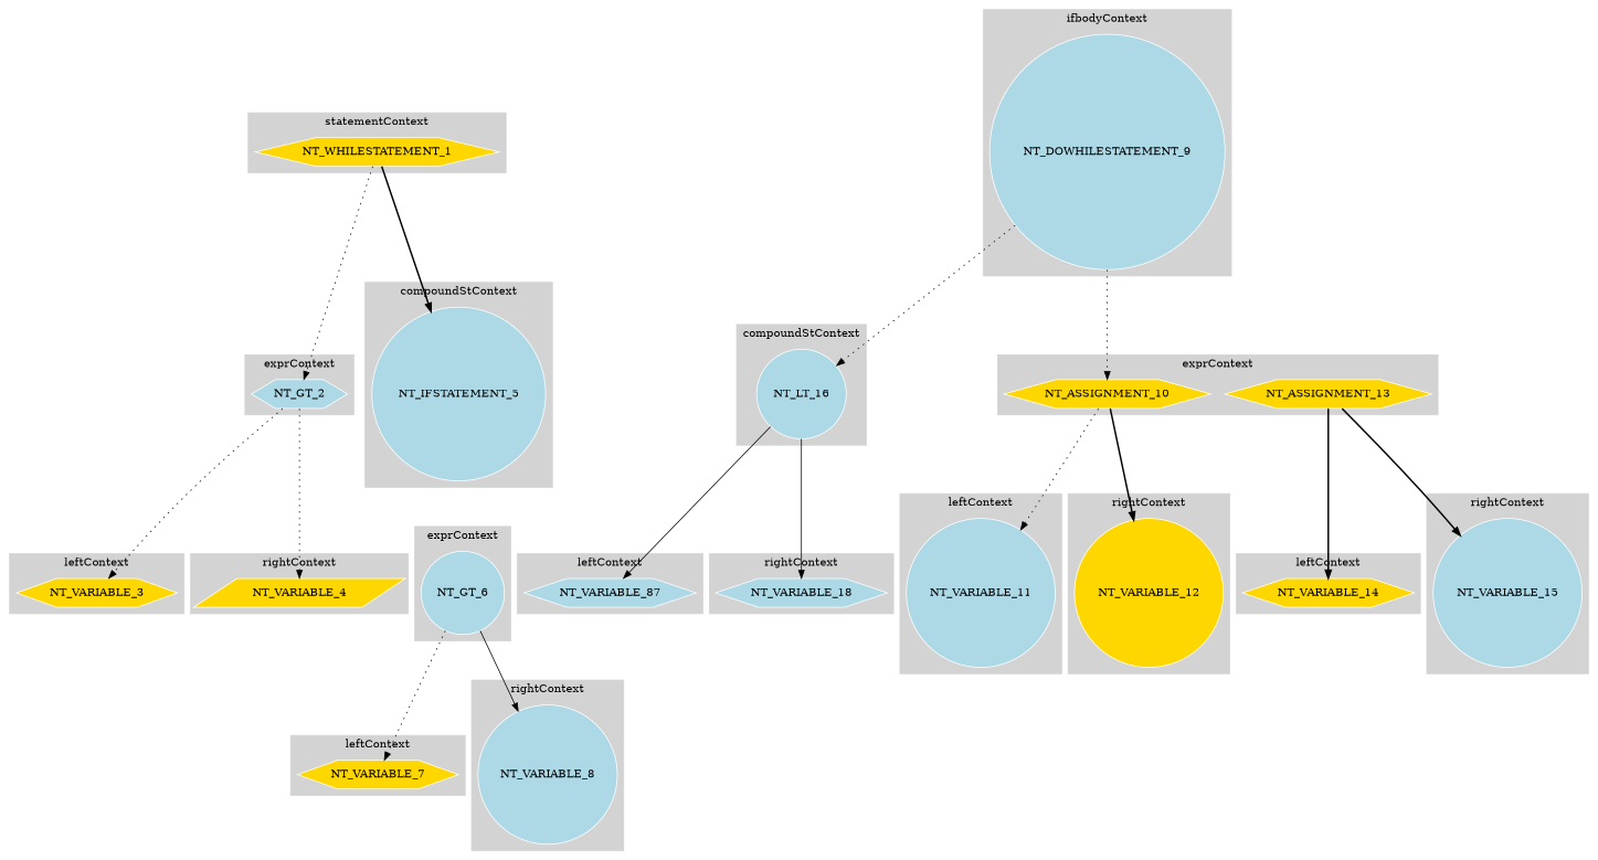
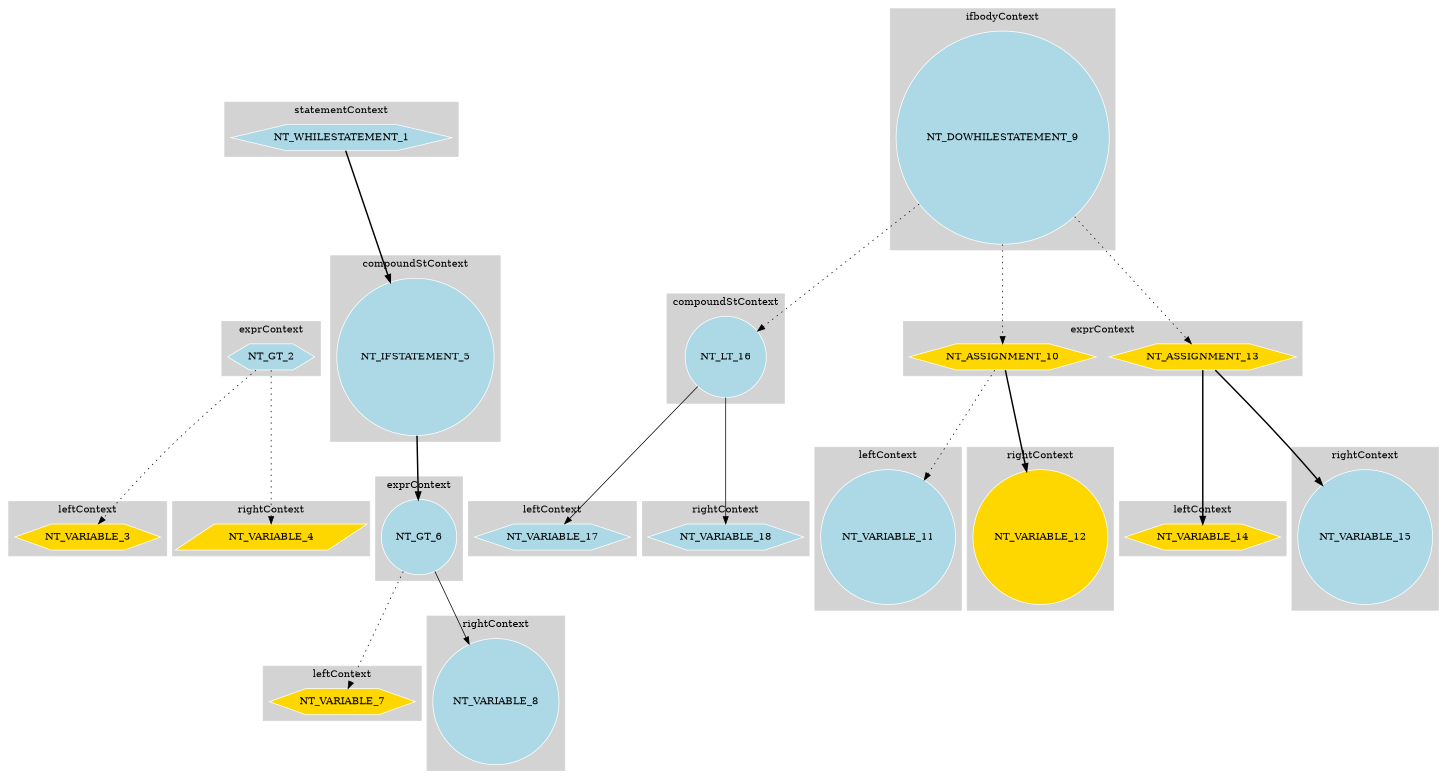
  digraph {
    color=lightgrey
    style=filled
    node [color=white fillcolor=lightblue shape=hexagon style=filled]
    edge [style=dotted]
-   NT_WHILESTATEMENT_1 [fillcolor=gold]
+   NT_WHILESTATEMENT_1
    NT_GT_2
    NT_IFSTATEMENT_5 [shape=circle]
    NT_VARIABLE_3 [fillcolor=gold]
    NT_VARIABLE_4 [fillcolor=gold shape=parallelogram]
    NT_GT_6 [shape=circle]
    NT_VARIABLE_7 [fillcolor=gold]
    NT_DOWHILESTATEMENT_9 [shape=circle]
    NT_VARIABLE_8 [shape=circle]
    NT_LT_16 [shape=circle]
    NT_ASSIGNMENT_10 [fillcolor=gold]
    NT_ASSIGNMENT_13 [fillcolor=gold]
    NT_VARIABLE_11 [shape=circle]
    NT_VARIABLE_12 [fillcolor=gold shape=circle]
    NT_VARIABLE_14 [fillcolor=gold]
    NT_VARIABLE_15 [shape=circle]
-   NT_VARIABLE_17 [label=NT_VARIABLE_87]
+   NT_VARIABLE_17
    NT_VARIABLE_18
    subgraph cluster_1 {
      label=functionDefinitionContext
    }
    subgraph cluster_2 {
      label=statementContext
      NT_WHILESTATEMENT_1
    }
    subgraph cluster_3 {
      label=exprContext
      NT_GT_2
    }
    subgraph cluster_4 {
      label=compoundStContext
      NT_IFSTATEMENT_5
    }
    subgraph cluster_5 {
      label=leftContext
      NT_VARIABLE_3
    }
    subgraph cluster_6 {
      label=rightContext
      NT_VARIABLE_4
    }
    subgraph cluster_7 {
      label=exprContext
      NT_GT_6
    }
    subgraph cluster_8 {
      label=leftContext
      NT_VARIABLE_7
    }
    subgraph cluster_9 {
      label=ifbodyContext
      NT_DOWHILESTATEMENT_9
    }
    subgraph cluster_10 {
      label=elsebodyContext
    }
    subgraph cluster_11 {
      label=rightContext
      NT_VARIABLE_8
    }
    subgraph cluster_12 {
      label=compoundStContext
      NT_LT_16
    }
    subgraph cluster_13 {
      label=exprContext
      NT_ASSIGNMENT_10
      NT_ASSIGNMENT_13
    }
    subgraph cluster_14 {
      label=leftContext
      NT_VARIABLE_11
    }
    subgraph cluster_15 {
      label=rightContext
      NT_VARIABLE_12
    }
    subgraph cluster_16 {
      label=leftContext
      NT_VARIABLE_14
    }
    subgraph cluster_17 {
      label=rightContext
      NT_VARIABLE_15
    }
    subgraph cluster_18 {
      label=leftContext
      NT_VARIABLE_17
    }
    subgraph cluster_19 {
      label=rightContext
      NT_VARIABLE_18
    }
-   NT_WHILESTATEMENT_1 -> NT_GT_2
    NT_WHILESTATEMENT_1 -> NT_IFSTATEMENT_5 [style=bold]
    NT_GT_2 -> NT_VARIABLE_3
    NT_GT_2 -> NT_VARIABLE_4
+   NT_IFSTATEMENT_5 -> NT_GT_6 [style=bold]
    NT_GT_6 -> NT_VARIABLE_7
    NT_GT_6 -> NT_VARIABLE_8 [style=solid]
    NT_DOWHILESTATEMENT_9 -> NT_LT_16
    NT_DOWHILESTATEMENT_9 -> NT_ASSIGNMENT_10
+   NT_DOWHILESTATEMENT_9 -> NT_ASSIGNMENT_13
    NT_LT_16 -> NT_VARIABLE_17 [style=solid]
    NT_LT_16 -> NT_VARIABLE_18 [style=solid]
    NT_ASSIGNMENT_10 -> NT_VARIABLE_11
    NT_ASSIGNMENT_10 -> NT_VARIABLE_12 [style=bold]
    NT_ASSIGNMENT_13 -> NT_VARIABLE_14 [style=bold]
    NT_ASSIGNMENT_13 -> NT_VARIABLE_15 [style=bold]
  }
